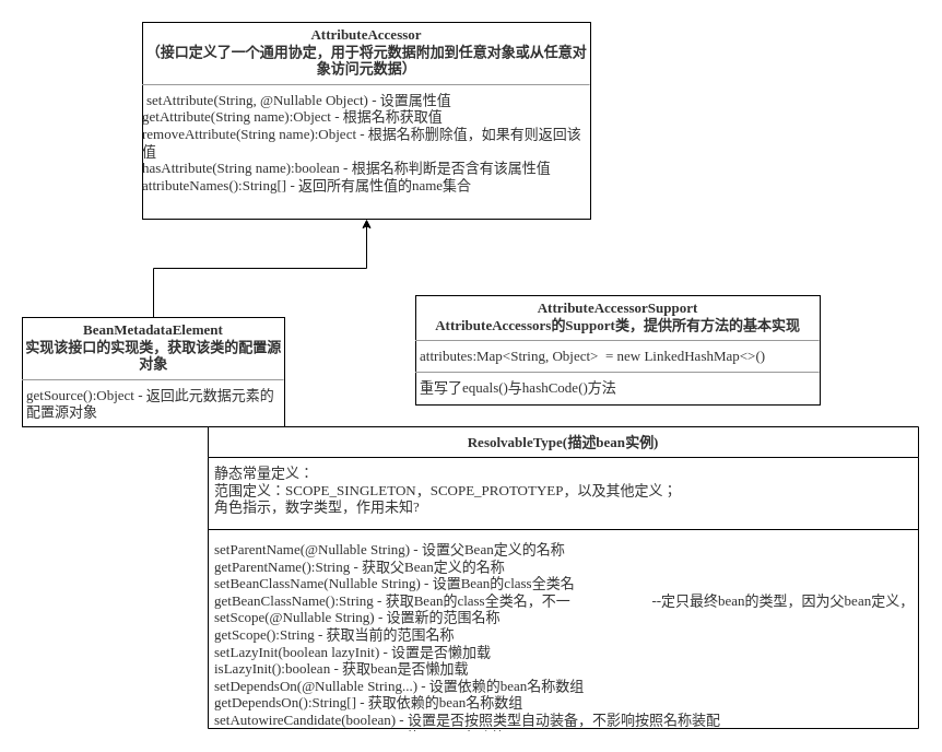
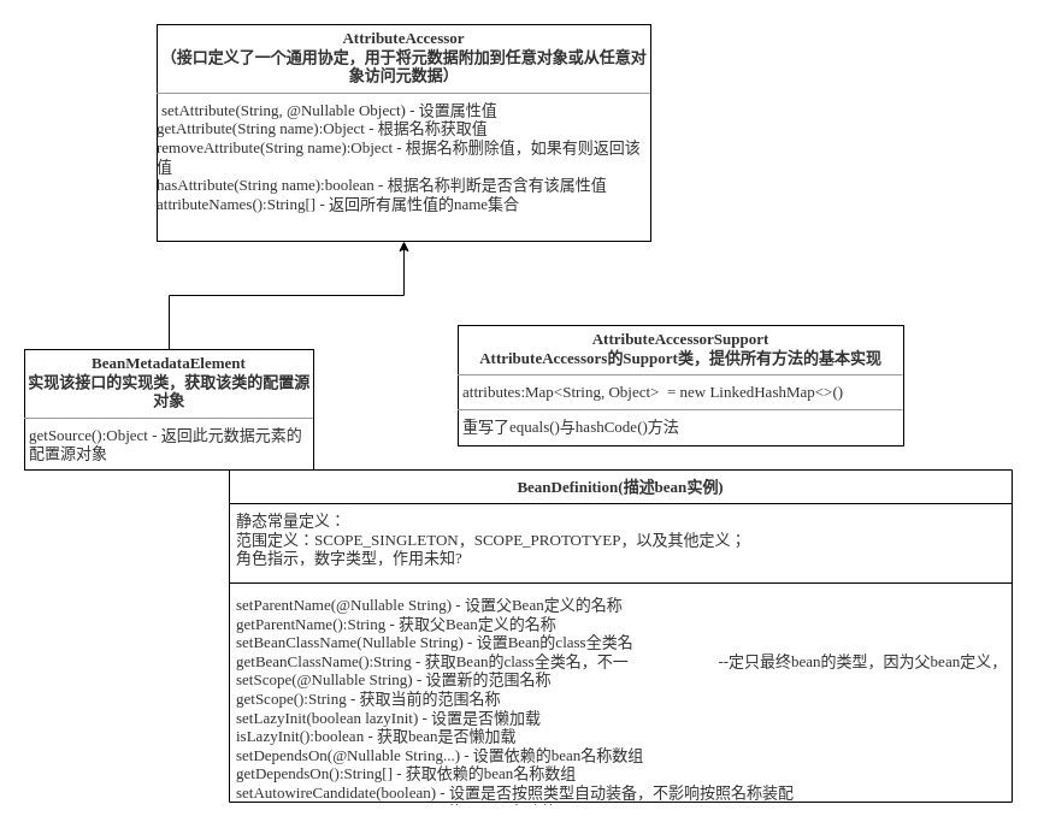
  <mxCell id="0" />
  <mxCell id="1" parent="0" />
  <mxCell id="2" value="&lt;p style=&quot;margin:0px;margin-top:4px;text-align:center;&quot;&gt;&lt;span style=&quot;caret-color: rgb(50, 50, 50); color: rgb(50, 50, 50); font-family: 微软雅黑; font-size: 13px; font-weight: bold; text-size-adjust: auto; background-color: rgba(255, 255, 255, 0.008);&quot;&gt;AttributeAccessor&lt;/span&gt;&lt;/p&gt;&lt;div style=&quot;resize: none; outline: none; font-size: 13px; caret-color: rgb(50, 50, 50); color: rgb(50, 50, 50); font-family: 微软雅黑; font-weight: bold; text-align: center; text-size-adjust: auto; background-color: rgba(255, 255, 255, 0.008);&quot;&gt;（接口定义了一个通用协定，用于将元数据附加到任意对象或从任意对象访问元数据）&lt;/div&gt;&lt;hr size=&quot;1&quot;&gt;&lt;p style=&quot;margin:0px;margin-left:4px;&quot;&gt;&lt;span style=&quot;caret-color: rgb(50, 50, 50); color: rgb(50, 50, 50); font-family: 微软雅黑; font-size: 13px; text-size-adjust: auto; background-color: rgba(255, 255, 255, 0.008);&quot;&gt;setAttribute(String, @Nullable Object) - 设置属性值&lt;/span&gt;&lt;/p&gt;&lt;div style=&quot;resize: none; outline: none; font-size: 13px; caret-color: rgb(50, 50, 50); color: rgb(50, 50, 50); font-family: 微软雅黑; text-size-adjust: auto; background-color: rgba(255, 255, 255, 0.008);&quot;&gt;getAttribute(String name):Object - 根据名称获取值&lt;br&gt;&lt;/div&gt;&lt;div style=&quot;resize: none; outline: none; font-size: 13px; caret-color: rgb(50, 50, 50); color: rgb(50, 50, 50); font-family: 微软雅黑; text-size-adjust: auto; background-color: rgba(255, 255, 255, 0.008);&quot;&gt;removeAttribute(String name):Object - 根据名称删除值，如果有则返回该值&lt;br&gt;&lt;/div&gt;&lt;div style=&quot;resize: none; outline: none; font-size: 13px; caret-color: rgb(50, 50, 50); color: rgb(50, 50, 50); font-family: 微软雅黑; text-size-adjust: auto; background-color: rgba(255, 255, 255, 0.008);&quot;&gt;hasAttribute(String name):boolean - 根据名称判断是否含有该属性值&lt;br&gt;&lt;/div&gt;&lt;div style=&quot;resize: none; outline: none; font-size: 13px; caret-color: rgb(50, 50, 50); color: rgb(50, 50, 50); font-family: 微软雅黑; text-size-adjust: auto; background-color: rgba(255, 255, 255, 0.008);&quot;&gt;attributeNames():String[] - 返回所有属性值的name集合&lt;/div&gt;" style="verticalAlign=top;align=left;overflow=fill;fontSize=12;fontFamily=Helvetica;html=1;whiteSpace=wrap;" vertex="1" parent="1"><mxGeometry x="130" y="20" width="410" height="180" as="geometry" /></mxCell>
  <mxCell id="3" style="edgeStyle=orthogonalEdgeStyle;rounded=0;orthogonalLoop=1;jettySize=auto;html=1;fontFamily=Helvetica;fontSize=12;fontColor=default;" edge="1" parent="1" source="4" target="2"><mxGeometry relative="1" as="geometry" /></mxCell>
  <mxCell id="4" value="&lt;p style=&quot;margin:0px;margin-top:4px;text-align:center;&quot;&gt;&lt;span style=&quot;caret-color: rgb(50, 50, 50); color: rgb(50, 50, 50); font-family: 微软雅黑; font-size: 13px; font-weight: bold; text-size-adjust: auto; background-color: rgba(255, 255, 255, 0.008);&quot;&gt;BeanMetadataElement&lt;/span&gt;&lt;/p&gt;&lt;div style=&quot;resize: none; outline: none; font-size: 13px; caret-color: rgb(50, 50, 50); color: rgb(50, 50, 50); font-family: 微软雅黑; font-weight: bold; text-align: center; text-size-adjust: auto; background-color: rgba(255, 255, 255, 0.008);&quot;&gt;实现该接口的实现类，获取该类的配置源对象&lt;/div&gt;&lt;hr size=&quot;1&quot;&gt;&lt;p style=&quot;margin:0px;margin-left:4px;&quot;&gt;&lt;span style=&quot;caret-color: rgb(50, 50, 50); color: rgb(50, 50, 50); font-family: 微软雅黑; font-size: 13px; text-size-adjust: auto; background-color: rgba(255, 255, 255, 0.008);&quot;&gt;getSource():Object - 返回此元数据元素的配置源对象&lt;/span&gt;&lt;br&gt;&lt;/p&gt;" style="verticalAlign=top;align=left;overflow=fill;fontSize=12;fontFamily=Helvetica;html=1;whiteSpace=wrap;" vertex="1" parent="1"><mxGeometry x="20" y="290" width="240" height="100" as="geometry" /></mxCell>
  <mxCell id="5" value="&lt;p style=&quot;margin:0px;margin-top:4px;text-align:center;&quot;&gt;&lt;span style=&quot;caret-color: rgb(50, 50, 50); color: rgb(50, 50, 50); font-family: 微软雅黑; font-size: 13px; font-weight: bold; text-size-adjust: auto; background-color: rgba(255, 255, 255, 0.008);&quot;&gt;AttributeAccessorSupport&lt;/span&gt;&lt;/p&gt;&lt;div style=&quot;resize: none; outline: none; font-size: 13px; caret-color: rgb(50, 50, 50); color: rgb(50, 50, 50); font-family: 微软雅黑; font-weight: bold; text-align: center; text-size-adjust: auto; background-color: rgba(255, 255, 255, 0.008);&quot;&gt;AttributeAccessors的Support类，提供所有方法的基本实现&lt;/div&gt;&lt;hr size=&quot;1&quot;&gt;&lt;p style=&quot;margin:0px;margin-left:4px;&quot;&gt;&lt;span style=&quot;caret-color: rgb(50, 50, 50); color: rgb(50, 50, 50); font-family: 微软雅黑; font-size: 13px; text-size-adjust: auto; background-color: rgba(255, 255, 255, 0.008);&quot;&gt;attributes:Map&amp;lt;String, Object&amp;gt;&amp;nbsp;&amp;nbsp;= new LinkedHashMap&amp;lt;&amp;gt;()&lt;/span&gt;&lt;br&gt;&lt;/p&gt;&lt;hr size=&quot;1&quot;&gt;&lt;p style=&quot;margin:0px;margin-left:4px;&quot;&gt;&lt;span style=&quot;caret-color: rgb(50, 50, 50); color: rgb(50, 50, 50); font-family: 微软雅黑; font-size: 13px; text-size-adjust: auto; background-color: rgba(255, 255, 255, 0.008);&quot;&gt;重写了equals()与hashCode()方法&lt;/span&gt;&lt;br&gt;&lt;/p&gt;" style="verticalAlign=top;align=left;overflow=fill;fontSize=12;fontFamily=Helvetica;html=1;whiteSpace=wrap;" vertex="1" parent="1"><mxGeometry x="380" y="270" width="370" height="100" as="geometry" /></mxCell>
- <mxCell id="6" value="&lt;span style=&quot;caret-color: rgb(50, 50, 50); color: rgb(50, 50, 50); font-family: 微软雅黑; font-size: 13px; text-size-adjust: auto; background-color: rgba(255, 255, 255, 0.008);&quot;&gt;ResolvableType(描述bean实例)&lt;/span&gt;" style="swimlane;fontStyle=1;align=center;verticalAlign=top;childLayout=stackLayout;horizontal=1;startSize=28;horizontalStack=0;resizeParent=1;resizeParentMax=0;resizeLast=0;collapsible=1;marginBottom=0;html=1;whiteSpace=wrap;autosize=1;" vertex="1" parent="1"><mxGeometry x="190" y="390" width="650" height="276" as="geometry" /></mxCell>
+ <mxCell id="6" value="&lt;span style=&quot;caret-color: rgb(50, 50, 50); color: rgb(50, 50, 50); font-family: 微软雅黑; font-size: 13px; text-size-adjust: auto; background-color: rgba(255, 255, 255, 0.008);&quot;&gt;BeanDefinition(描述bean实例)&lt;/span&gt;" style="swimlane;fontStyle=1;align=center;verticalAlign=top;childLayout=stackLayout;horizontal=1;startSize=28;horizontalStack=0;resizeParent=1;resizeParentMax=0;resizeLast=0;collapsible=1;marginBottom=0;html=1;whiteSpace=wrap;autosize=1;" vertex="1" parent="1"><mxGeometry x="190" y="390" width="650" height="276" as="geometry" /></mxCell>
  <mxCell id="7" value="&lt;div style=&quot;resize: none; outline: none; font-size: 13px; caret-color: rgb(50, 50, 50); color: rgb(50, 50, 50); font-family: 微软雅黑; text-size-adjust: auto; background-color: rgba(255, 255, 255, 0.008);&quot;&gt;静态常量定义：&lt;/div&gt;&lt;span style=&quot;caret-color: rgb(50, 50, 50); color: rgb(50, 50, 50); font-family: 微软雅黑; font-size: 13px; text-size-adjust: auto; background-color: rgba(255, 255, 255, 0.008);&quot;&gt;范围定义：SCOPE_SINGLETON，SCOPE_PROTOTYEP，以及其他定义；&lt;/span&gt;&lt;br style=&quot;caret-color: rgb(50, 50, 50); color: rgb(50, 50, 50); font-family: 微软雅黑; font-size: 13px; text-size-adjust: auto; background-color: rgba(255, 255, 255, 0.008);&quot;&gt;&lt;div style=&quot;resize: none; outline: none; font-size: 13px; caret-color: rgb(50, 50, 50); color: rgb(50, 50, 50); font-family: 微软雅黑; text-size-adjust: auto; background-color: rgba(255, 255, 255, 0.008);&quot;&gt;角色指示，数字类型，作用未知?&lt;/div&gt;" style="text;strokeColor=none;fillColor=none;align=left;verticalAlign=top;spacingLeft=4;spacingRight=4;overflow=hidden;rotatable=0;points=[[0,0.5],[1,0.5]];portConstraint=eastwest;html=1;" vertex="1" parent="6"><mxGeometry y="28" width="650" height="62" as="geometry" /></mxCell>
  <mxCell id="8" value="" style="line;strokeWidth=1;fillColor=none;align=left;verticalAlign=middle;spacingTop=-1;spacingLeft=3;spacingRight=3;rotatable=0;labelPosition=right;points=[];portConstraint=eastwest;html=1;" vertex="1" parent="6"><mxGeometry y="90" width="650" height="8" as="geometry" /></mxCell>
  <mxCell id="9" value="&lt;span style=&quot;caret-color: rgb(50, 50, 50); color: rgb(50, 50, 50); font-family: 微软雅黑; font-size: 13px; text-size-adjust: auto; background-color: rgba(255, 255, 255, 0.008);&quot;&gt;setParentName(@Nullable String) - 设置父Bean定义的名称&lt;/span&gt;&lt;br style=&quot;caret-color: rgb(50, 50, 50); color: rgb(50, 50, 50); font-family: 微软雅黑; font-size: 13px; text-size-adjust: auto; background-color: rgba(255, 255, 255, 0.008);&quot;&gt;&lt;div style=&quot;resize: none; outline: none; font-size: 13px; caret-color: rgb(50, 50, 50); color: rgb(50, 50, 50); font-family: 微软雅黑; text-size-adjust: auto; background-color: rgba(255, 255, 255, 0.008);&quot;&gt;getParentName():String - 获取父Bean定义的名称&lt;br&gt;&lt;/div&gt;&lt;div style=&quot;resize: none; outline: none; font-size: 13px; caret-color: rgb(50, 50, 50); color: rgb(50, 50, 50); font-family: 微软雅黑; text-size-adjust: auto; background-color: rgba(255, 255, 255, 0.008);&quot;&gt;setBeanClassName(Nullable String) - 设置Bean的class全类名&lt;br&gt;&lt;/div&gt;&lt;div style=&quot;resize: none; outline: none; font-size: 13px; caret-color: rgb(50, 50, 50); color: rgb(50, 50, 50); font-family: 微软雅黑; text-size-adjust: auto; background-color: rgba(255, 255, 255, 0.008);&quot;&gt;getBeanClassName():String - 获取Bean的class全类名，不一 &amp;nbsp; &amp;nbsp; &amp;nbsp; &amp;nbsp; &amp;nbsp; &amp;nbsp; &amp;nbsp; &amp;nbsp; &amp;nbsp; &amp;nbsp; &amp;nbsp; --定只最终bean的类型，因为父bean定义，工厂方法类。&lt;br&gt;&lt;/div&gt;&lt;div style=&quot;resize: none; outline: none; font-size: 13px; caret-color: rgb(50, 50, 50); color: rgb(50, 50, 50); font-family: 微软雅黑; text-size-adjust: auto; background-color: rgba(255, 255, 255, 0.008);&quot;&gt;setScope(@Nullable String) - 设置新的范围名称&lt;br&gt;&lt;/div&gt;&lt;div style=&quot;resize: none; outline: none; font-size: 13px; caret-color: rgb(50, 50, 50); color: rgb(50, 50, 50); font-family: 微软雅黑; text-size-adjust: auto; background-color: rgba(255, 255, 255, 0.008);&quot;&gt;getScope():String - 获取当前的范围名称&lt;br&gt;&lt;/div&gt;&lt;div style=&quot;resize: none; outline: none; font-size: 13px; caret-color: rgb(50, 50, 50); color: rgb(50, 50, 50); font-family: 微软雅黑; text-size-adjust: auto; background-color: rgba(255, 255, 255, 0.008);&quot;&gt;setLazyInit(boolean lazyInit) - 设置是否懒加载&lt;br&gt;&lt;/div&gt;&lt;div style=&quot;resize: none; outline: none; font-size: 13px; caret-color: rgb(50, 50, 50); color: rgb(50, 50, 50); font-family: 微软雅黑; text-size-adjust: auto; background-color: rgba(255, 255, 255, 0.008);&quot;&gt;isLazyInit():boolean - 获取bean是否懒加载&lt;br&gt;&lt;/div&gt;&lt;div style=&quot;resize: none; outline: none; font-size: 13px; caret-color: rgb(50, 50, 50); color: rgb(50, 50, 50); font-family: 微软雅黑; text-size-adjust: auto; background-color: rgba(255, 255, 255, 0.008);&quot;&gt;setDependsOn(@Nullable String...) - 设置依赖的bean名称数组&lt;br&gt;&lt;/div&gt;&lt;div style=&quot;resize: none; outline: none; font-size: 13px; caret-color: rgb(50, 50, 50); color: rgb(50, 50, 50); font-family: 微软雅黑; text-size-adjust: auto; background-color: rgba(255, 255, 255, 0.008);&quot;&gt;getDependsOn():String[] - 获取依赖的bean名称数组&lt;br&gt;&lt;/div&gt;&lt;div style=&quot;resize: none; outline: none; font-size: 13px; caret-color: rgb(50, 50, 50); color: rgb(50, 50, 50); font-family: 微软雅黑; text-size-adjust: auto; background-color: rgba(255, 255, 255, 0.008);&quot;&gt;setAutowireCandidate(boolean) - 设置是否按照类型自动装备，不影响按照名称装配&lt;/div&gt;&lt;div style=&quot;resize: none; outline: none; font-size: 13px; caret-color: rgb(50, 50, 50); color: rgb(50, 50, 50); font-family: 微软雅黑; text-size-adjust: auto; background-color: rgba(255, 255, 255, 0.008);&quot;&gt;isAutowireCandidate():boolean - 获取是否自动装配&lt;br&gt;&lt;/div&gt;&lt;div style=&quot;resize: none; outline: none; font-size: 13px; caret-color: rgb(50, 50, 50); color: rgb(50, 50, 50); font-family: 微软雅黑; text-size-adjust: auto; background-color: rgba(255, 255, 255, 0.008);&quot;&gt;setPrimary(boolean) - 设置是否是主要的bean，用于装配&lt;br&gt;&lt;/div&gt;&lt;div style=&quot;resize: none; outline: none; font-size: 13px; caret-color: rgb(50, 50, 50); color: rgb(50, 50, 50); font-family: 微软雅黑; text-size-adjust: auto; background-color: rgba(255, 255, 255, 0.008);&quot;&gt;isPrimary():boolean - 获取是否是主要bean的状态&lt;/div&gt;&lt;div style=&quot;resize: none; outline: none; font-size: 13px; caret-color: rgb(50, 50, 50); color: rgb(50, 50, 50); font-family: 微软雅黑; text-size-adjust: auto; background-color: rgba(255, 255, 255, 0.008);&quot;&gt;setFactoryBeanName(@Nullable String) - 设置Bean工厂的类全名&lt;br&gt;&lt;/div&gt;&lt;div style=&quot;resize: none; outline: none; font-size: 13px; caret-color: rgb(50, 50, 50); color: rgb(50, 50, 50); font-family: 微软雅黑; text-size-adjust: auto; background-color: rgba(255, 255, 255, 0.008);&quot;&gt;getFactoryBeanName():String - 获取Bean工厂的类全名&lt;br&gt;&lt;/div&gt;&lt;div style=&quot;resize: none; outline: none; font-size: 13px; caret-color: rgb(50, 50, 50); color: rgb(50, 50, 50); font-family: 微软雅黑; text-size-adjust: auto; background-color: rgba(255, 255, 255, 0.008);&quot;&gt;setFactoryMethodName(@Nullable String) - 设置Bean工厂方法名称；将使用构造函数参数调用此方法。该方法将在指定的工厂bean（如果有）上调用，或者作为本地bean类上的静态方法调用。&lt;br&gt;&lt;/div&gt;&lt;div style=&quot;resize: none; outline: none; font-size: 13px; caret-color: rgb(50, 50, 50); color: rgb(50, 50, 50); font-family: 微软雅黑; text-size-adjust: auto; background-color: rgba(255, 255, 255, 0.008);&quot;&gt;getFactoryMethodName():String - 获取工厂方法名称&lt;/div&gt;&lt;div style=&quot;resize: none; outline: none; font-size: 13px; caret-color: rgb(50, 50, 50); color: rgb(50, 50, 50); font-family: 微软雅黑; text-size-adjust: auto; background-color: rgba(255, 255, 255, 0.008);&quot;&gt;getConstructorArgumentValues():ConstructorArgumentValues --- 获取Bean的构造函数参数值&lt;/div&gt;&lt;div style=&quot;resize: none; outline: none; font-size: 13px; caret-color: rgb(50, 50, 50); color: rgb(50, 50, 50); font-family: 微软雅黑; text-size-adjust: auto; background-color: rgba(255, 255, 255, 0.008);&quot;&gt;&lt;span style=&quot;font-size: inherit;&quot;&gt;hasConstructorArgumentValues():&lt;/span&gt;boolean - 是否有构造函数参数值&lt;/div&gt;&lt;div style=&quot;resize: none; outline: none; font-size: 13px; caret-color: rgb(50, 50, 50); color: rgb(50, 50, 50); font-family: 微软雅黑; text-size-adjust: auto; background-color: rgba(255, 255, 255, 0.008);&quot;&gt;getPropertyValues():MutablePropertyValues - 获取用于bean创建的属性值&lt;br&gt;&lt;/div&gt;&lt;div style=&quot;resize: none; outline: none; font-size: 13px; caret-color: rgb(50, 50, 50); color: rgb(50, 50, 50); font-family: 微软雅黑; text-size-adjust: auto; background-color: rgba(255, 255, 255, 0.008);&quot;&gt;hasPropertyValues():boolean 判断是否有属性值&lt;br&gt;&lt;/div&gt;&lt;div style=&quot;resize: none; outline: none; font-size: 13px; caret-color: rgb(50, 50, 50); color: rgb(50, 50, 50); font-family: 微软雅黑; text-size-adjust: auto; background-color: rgba(255, 255, 255, 0.008);&quot;&gt;setInitMethodName(@Nullable String) - 设置初始化方法名&lt;br&gt;&lt;/div&gt;&lt;div style=&quot;resize: none; outline: none; font-size: 13px; caret-color: rgb(50, 50, 50); color: rgb(50, 50, 50); font-family: 微软雅黑; text-size-adjust: auto; background-color: rgba(255, 255, 255, 0.008);&quot;&gt;getInitMethodName():String - 获取初始化方法名&lt;br&gt;&lt;/div&gt;&lt;div style=&quot;resize: none; outline: none; font-size: 13px; caret-color: rgb(50, 50, 50); color: rgb(50, 50, 50); font-family: 微软雅黑; text-size-adjust: auto; background-color: rgba(255, 255, 255, 0.008);&quot;&gt;setDestroyMethodName(@Nullable String) - 设置销毁方法名&lt;br&gt;&lt;/div&gt;&lt;div style=&quot;resize: none; outline: none; font-size: 13px; caret-color: rgb(50, 50, 50); color: rgb(50, 50, 50); font-family: 微软雅黑; text-size-adjust: auto; background-color: rgba(255, 255, 255, 0.008);&quot;&gt;getDestroyMethodName():String - 获取销毁方法名&lt;br&gt;&lt;/div&gt;&lt;div style=&quot;resize: none; outline: none; font-size: 13px; caret-color: rgb(50, 50, 50); color: rgb(50, 50, 50); font-family: 微软雅黑; text-size-adjust: auto; background-color: rgba(255, 255, 255, 0.008);&quot;&gt;setRole(int) - 设置角色值&lt;br&gt;&lt;/div&gt;&lt;div style=&quot;resize: none; outline: none; font-size: 13px; caret-color: rgb(50, 50, 50); color: rgb(50, 50, 50); font-family: 微软雅黑; text-size-adjust: auto; background-color: rgba(255, 255, 255, 0.008);&quot;&gt;getRole():int - 获取角色值&lt;br&gt;&lt;/div&gt;&lt;div style=&quot;resize: none; outline: none; font-size: 13px; caret-color: rgb(50, 50, 50); color: rgb(50, 50, 50); font-family: 微软雅黑; text-size-adjust: auto; background-color: rgba(255, 255, 255, 0.008);&quot;&gt;setDescription(@Nullable String) - 设置该BeanDefinition的描述&lt;br&gt;&lt;/div&gt;&lt;div style=&quot;resize: none; outline: none; font-size: 13px; caret-color: rgb(50, 50, 50); color: rgb(50, 50, 50); font-family: 微软雅黑; text-size-adjust: auto; background-color: rgba(255, 255, 255, 0.008);&quot;&gt;getDescription():String&amp;nbsp;&amp;nbsp;- 获取描述&lt;br&gt;&lt;/div&gt;&lt;div style=&quot;resize: none; outline: none; font-size: 13px; caret-color: rgb(50, 50, 50); color: rgb(50, 50, 50); font-family: 微软雅黑; text-size-adjust: auto; background-color: rgba(255, 255, 255, 0.008);&quot;&gt;getResolvableType():ResolvableType - 获取泛型类型处理的实例对象&lt;br&gt;&lt;/div&gt;&lt;div style=&quot;resize: none; outline: none; font-size: 13px; caret-color: rgb(50, 50, 50); color: rgb(50, 50, 50); font-family: 微软雅黑; text-size-adjust: auto; background-color: rgba(255, 255, 255, 0.008);&quot;&gt;isSingleton():boolean - 是否是单例&lt;br&gt;&lt;/div&gt;&lt;div style=&quot;resize: none; outline: none; font-size: 13px; caret-color: rgb(50, 50, 50); color: rgb(50, 50, 50); font-family: 微软雅黑; text-size-adjust: auto; background-color: rgba(255, 255, 255, 0.008);&quot;&gt;isPrototype():boolean - 是否是原型&lt;br&gt;&lt;/div&gt;&lt;div style=&quot;resize: none; outline: none; font-size: 13px; caret-color: rgb(50, 50, 50); color: rgb(50, 50, 50); font-family: 微软雅黑; text-size-adjust: auto; background-color: rgba(255, 255, 255, 0.008);&quot;&gt;isAbstract():boolean 是否是抽象类&lt;br&gt;&lt;/div&gt;&lt;div style=&quot;resize: none; outline: none; font-size: 13px; caret-color: rgb(50, 50, 50); color: rgb(50, 50, 50); font-family: 微软雅黑; text-size-adjust: auto; background-color: rgba(255, 255, 255, 0.008);&quot;&gt;getResourceDescription():String&amp;nbsp;&amp;nbsp;- 返回此Bean定义所来自的资源的描述&lt;br&gt;&lt;/div&gt;&lt;div style=&quot;resize: none; outline: none; font-size: 13px; caret-color: rgb(50, 50, 50); color: rgb(50, 50, 50); font-family: 微软雅黑; text-size-adjust: auto; background-color: rgba(255, 255, 255, 0.008);&quot;&gt;getOriginatingBeanDefinition():BeanDefinition&amp;nbsp;&amp;nbsp;- 返回原始的BeanDefinition&lt;/div&gt;" style="text;strokeColor=none;fillColor=none;align=left;verticalAlign=top;spacingLeft=4;spacingRight=4;overflow=hidden;rotatable=0;points=[[0,0.5],[1,0.5]];portConstraint=eastwest;html=1;" vertex="1" parent="6"><mxGeometry y="98" width="650" height="178" as="geometry" /></mxCell>
